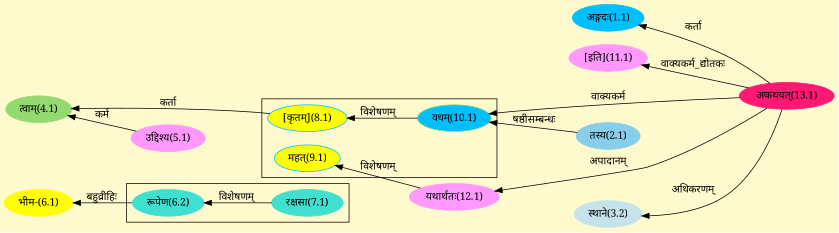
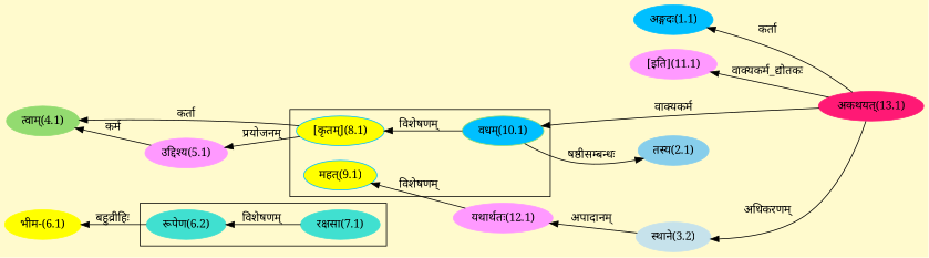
  digraph {
    bgcolor=lemonchiffon1
    compound=true
    fontname="Noto Serif"
    rankdir=LR
    node [color="#00BFFF" fontname="Noto Serif" style=filled]
    edge [dir=back fontname="Noto Serif"]
    n1 [color="#40E0D0" label="रूपेण(6.2)"]
    n2 [color="#40E0D0" label="रक्षसा(7.1)"]
    n3 [fillcolor="#FFFF00" label="[कृतम्](8.1)"]
    n4 [color="#93DB70" fillcolor="#00BFFF" label="वधम्(10.1)"]
    n5 [fillcolor="#FFFF00" label="महत्(9.1)"]
    n6 [color="#FF1975" label="अकथयत्(13.1)"]
    n7 [color="#FF99FF" label="यथार्थतः(12.1)"]
    n8 [label="अङ्गदः(1.1)"]
    n9 [color="#87CEEB" label="तस्य(2.1)"]
    n10 [color="#C6E2EB" label="स्थाने(3.2)"]
    n11 [color="#93DB70" label="त्वाम्(4.1)"]
    n12 [color="#FF99FF" label="उद्दिश्य(5.1)"]
    n13 [color="#FFFF00" label="भीम-(6.1)"]
    n14 [color="#FF99FF" label="[इति](11.1)"]
    subgraph cluster_1 {
      n1
      n2
    }
    subgraph cluster_2 {
      n3
      n4
      n5
    }
    n1 -> n2 [label="विशेषणम्"]
    n3 -> n4 [label="विशेषणम्"]
    n4 -> n6 [label="वाक्यकर्म"]
    n5 -> n7 [label="विशेषणम्"]
-   n7 -> n6 [label="अपादानम्"]
+   n7 -> n10 [label="अपादानम्"]
    n8 -> n6 [label="कर्ता"]
-   n4 -> n9 [label="षष्ठीसम्बन्धः"]
+   n9 -> n4 [label="षष्ठीसम्बन्धः"]
    n10 -> n6 [label="अधिकरणम्"]
    n11 -> n3 [label="कर्ता"]
    n11 -> n12 [label="कर्म"]
+   n12 -> n3 [label="प्रयोजनम्"]
    n13 -> n1 [label="बहुव्रीहिः"]
    n14 -> n6 [label="वाक्यकर्म_द्योतकः"]
  }
